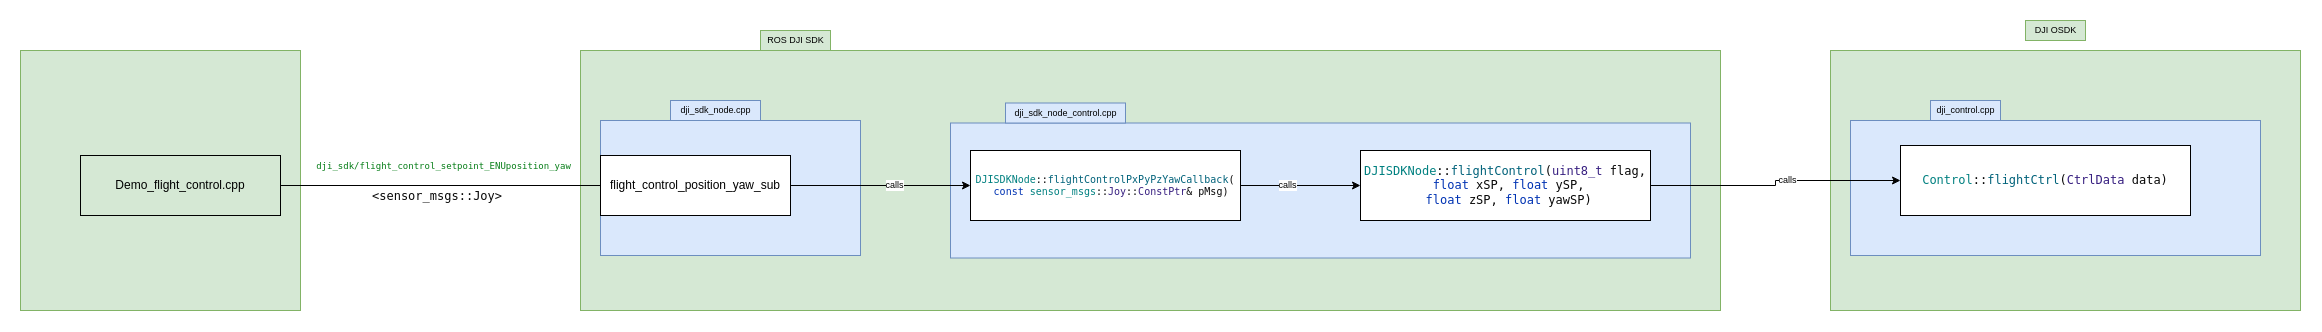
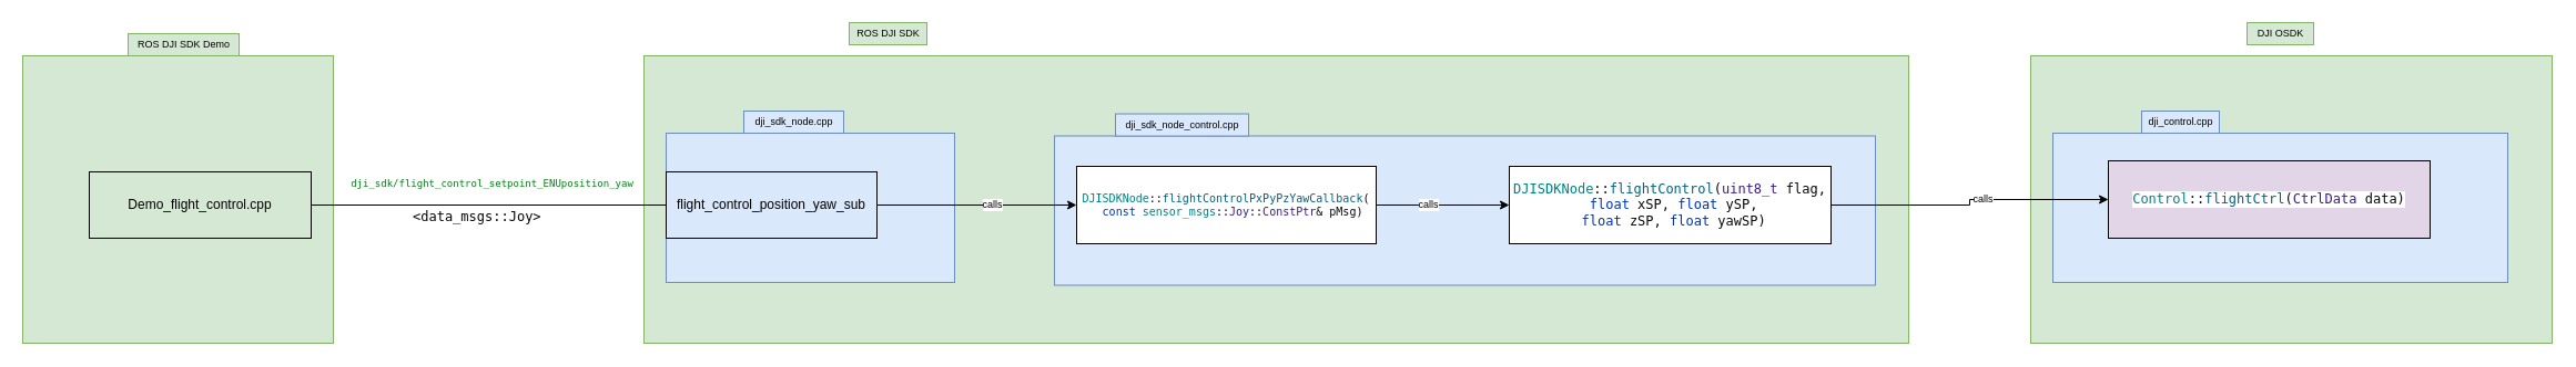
  <mxCell id="0" />
  <mxCell id="1" parent="0" />
  <mxCell id="2" value="" style="rounded=0;whiteSpace=wrap;html=1;fillColor=#d5e8d4;strokeColor=#82b366;" vertex="1" parent="1"><mxGeometry x="1830" y="50" width="470" height="260" as="geometry" /></mxCell>
  <mxCell id="3" value="" style="rounded=0;whiteSpace=wrap;html=1;fillColor=#dae8fc;strokeColor=#6c8ebf;" vertex="1" parent="1"><mxGeometry x="1850" y="120" width="410" height="135" as="geometry" /></mxCell>
  <mxCell id="4" value="" style="rounded=0;whiteSpace=wrap;html=1;fillColor=#d5e8d4;strokeColor=#82b366;" vertex="1" parent="1"><mxGeometry x="20" y="50" width="280" height="260" as="geometry" /></mxCell>
+ <mxCell id="5" value="ROS DJI SDK Demo" style="text;html=1;align=center;verticalAlign=middle;resizable=0;points=[];autosize=1;fontSize=9;fillColor=#d5e8d4;strokeColor=#82b366;" vertex="1" parent="1"><mxGeometry x="115" y="30" width="100" height="20" as="geometry" /></mxCell>
  <mxCell id="6" value="" style="rounded=0;whiteSpace=wrap;html=1;fillColor=#d5e8d4;strokeColor=#82b366;" vertex="1" parent="1"><mxGeometry x="580" y="50" width="1140" height="260" as="geometry" /></mxCell>
  <mxCell id="7" style="edgeStyle=orthogonalEdgeStyle;rounded=0;orthogonalLoop=1;jettySize=auto;html=1;exitX=1;exitY=0.5;exitDx=0;exitDy=0;entryX=0;entryY=0.5;entryDx=0;entryDy=0;endArrow=none;" edge="1" parent="1" source="9" target="13"><mxGeometry relative="1" as="geometry" /></mxCell>
  <mxCell id="8" value="&lt;pre style=&quot;background-color: rgb(255, 255, 255); color: rgb(8, 8, 8); font-family: &amp;quot;jetbrains mono&amp;quot;, monospace; font-size: 9px;&quot;&gt;&lt;span style=&quot;color: rgb(6, 125, 23); font-size: 9px;&quot;&gt;dji_sdk/flight_control_setpoint_ENUposition_yaw&lt;/span&gt;&lt;/pre&gt;" style="edgeLabel;html=1;align=center;verticalAlign=middle;resizable=0;points=[];fontSize=9;" vertex="1" connectable="0" parent="7"><mxGeometry x="0.187" y="-2" relative="1" as="geometry"><mxPoint x="-27.65" y="-22" as="offset" /></mxGeometry></mxCell>
  <mxCell id="9" value="Demo_flight_control.cpp" style="rounded=0;whiteSpace=wrap;html=1;fillColor=#d5e8d4;" vertex="1" parent="1"><mxGeometry x="80" y="155" width="200" height="60" as="geometry" /></mxCell>
- <mxCell id="10" value="&lt;pre style=&quot;background-color: #ffffff ; color: #080808 ; font-family: &amp;quot;jetbrains mono&amp;quot; , monospace ; font-size: 9.0pt&quot;&gt;&amp;lt;sensor_msgs::Joy&amp;gt;&lt;/pre&gt;" style="text;whiteSpace=wrap;html=1;fontSize=9;" vertex="1" parent="1"><mxGeometry x="370" y="170" width="160" height="50" as="geometry" /></mxCell>
- <mxCell id="11" value="ROS DJI SDK" style="text;html=1;align=center;verticalAlign=middle;resizable=0;points=[];autosize=1;fontSize=9;fillColor=#d5e8d4;strokeColor=#82b366;" vertex="1" parent="1"><mxGeometry x="760" y="30" width="70" height="20" as="geometry" /></mxCell>
+ <mxCell id="10" value="&lt;pre style=&quot;background-color: #ffffff ; color: #080808 ; font-family: &amp;quot;jetbrains mono&amp;quot; , monospace ; font-size: 9.0pt&quot;&gt;&amp;lt;data_msgs::Joy&amp;gt;&lt;/pre&gt;" style="text;whiteSpace=wrap;html=1;fontSize=9;" vertex="1" parent="1"><mxGeometry x="370" y="170" width="160" height="50" as="geometry" /></mxCell>
+ <mxCell id="11" value="ROS DJI SDK" style="text;html=1;align=center;verticalAlign=middle;resizable=0;points=[];autosize=1;fontSize=9;fillColor=#d5e8d4;strokeColor=#82b366;" vertex="1" parent="1"><mxGeometry x="765" y="20" width="70" height="20" as="geometry" /></mxCell>
  <mxCell id="12" value="" style="rounded=0;whiteSpace=wrap;html=1;fillColor=#dae8fc;strokeColor=#6c8ebf;" vertex="1" parent="1"><mxGeometry x="600" y="120" width="260" height="135" as="geometry" /></mxCell>
- <mxCell id="13" value="flight_control_position_yaw_sub" style="rounded=0;whiteSpace=wrap;html=1;" vertex="1" parent="1"><mxGeometry x="600" y="155" width="190" height="60" as="geometry" /></mxCell>
+ <mxCell id="13" value="flight_control_position_yaw_sub" style="rounded=0;whiteSpace=wrap;html=1;fillColor=#dae8fc;" vertex="1" parent="1"><mxGeometry x="600" y="155" width="190" height="60" as="geometry" /></mxCell>
  <mxCell id="14" value="dji_sdk_node.cpp" style="text;html=1;align=center;verticalAlign=middle;resizable=0;points=[];autosize=1;fontSize=9;fillColor=#dae8fc;strokeColor=#6c8ebf;" vertex="1" parent="1"><mxGeometry x="670" y="100" width="90" height="20" as="geometry" /></mxCell>
  <mxCell id="15" value="" style="rounded=0;whiteSpace=wrap;html=1;fillColor=#dae8fc;strokeColor=#6c8ebf;" vertex="1" parent="1"><mxGeometry x="950" y="122.5" width="740" height="135" as="geometry" /></mxCell>
  <mxCell id="16" value="dji_sdk_node_control.cpp" style="text;html=1;align=center;verticalAlign=middle;resizable=0;points=[];autosize=1;fontSize=9;fillColor=#dae8fc;strokeColor=#6c8ebf;" vertex="1" parent="1"><mxGeometry x="1005" y="102.5" width="120" height="20" as="geometry" /></mxCell>
  <mxCell id="17" style="edgeStyle=orthogonalEdgeStyle;rounded=0;orthogonalLoop=1;jettySize=auto;html=1;exitX=1;exitY=0.5;exitDx=0;exitDy=0;fontSize=9;" edge="1" parent="1" source="19" target="24"><mxGeometry relative="1" as="geometry" /></mxCell>
  <mxCell id="18" value="calls" style="edgeLabel;html=1;align=center;verticalAlign=middle;resizable=0;points=[];fontSize=9;" vertex="1" connectable="0" parent="17"><mxGeometry x="-0.237" y="1" relative="1" as="geometry"><mxPoint as="offset" /></mxGeometry></mxCell>
  <mxCell id="19" value="&lt;pre style=&quot;background-color: rgb(255 , 255 , 255) ; color: rgb(8 , 8 , 8) ; font-family: &amp;#34;jetbrains mono&amp;#34; , monospace ; font-size: 10px&quot;&gt;&lt;font style=&quot;font-size: 10px&quot;&gt;&lt;span style=&quot;color: #008080&quot;&gt;DJISDKNode&lt;/span&gt;::&lt;span style=&quot;color: #00627a&quot;&gt;flightControlPxPyPzYawCallback&lt;/span&gt;(&lt;br&gt;  &lt;span style=&quot;color: #0033b3&quot;&gt;const &lt;/span&gt;&lt;span style=&quot;color: #008080&quot;&gt;sensor_msgs&lt;/span&gt;::&lt;span style=&quot;color: #371f80&quot;&gt;Joy&lt;/span&gt;::&lt;span style=&quot;color: #371f80&quot;&gt;ConstPtr&lt;/span&gt;&amp;amp; pMsg)&lt;/font&gt;&lt;/pre&gt;" style="rounded=0;whiteSpace=wrap;html=1;" vertex="1" parent="1"><mxGeometry x="970" y="150" width="270" height="70" as="geometry" /></mxCell>
  <mxCell id="20" style="edgeStyle=orthogonalEdgeStyle;rounded=0;orthogonalLoop=1;jettySize=auto;html=1;exitX=1;exitY=0.5;exitDx=0;exitDy=0;entryX=0;entryY=0.5;entryDx=0;entryDy=0;fontSize=9;" edge="1" parent="1" source="13" target="19"><mxGeometry relative="1" as="geometry" /></mxCell>
  <mxCell id="21" value="calls" style="edgeLabel;html=1;align=center;verticalAlign=middle;resizable=0;points=[];fontSize=9;" vertex="1" connectable="0" parent="20"><mxGeometry x="0.142" y="1" relative="1" as="geometry"><mxPoint as="offset" /></mxGeometry></mxCell>
  <mxCell id="22" style="edgeStyle=orthogonalEdgeStyle;rounded=0;orthogonalLoop=1;jettySize=auto;html=1;exitX=1;exitY=0.5;exitDx=0;exitDy=0;fontSize=9;" edge="1" parent="1" source="24" target="27"><mxGeometry relative="1" as="geometry" /></mxCell>
  <mxCell id="23" value="calls" style="edgeLabel;html=1;align=center;verticalAlign=middle;resizable=0;points=[];fontSize=9;" vertex="1" connectable="0" parent="22"><mxGeometry x="0.106" y="1" relative="1" as="geometry"><mxPoint as="offset" /></mxGeometry></mxCell>
  <mxCell id="24" value="&lt;pre style=&quot;background-color: #ffffff ; color: #080808 ; font-family: &amp;#34;jetbrains mono&amp;#34; , monospace ; font-size: 9.0pt&quot;&gt;&lt;span style=&quot;color: #008080&quot;&gt;DJISDKNode&lt;/span&gt;::&lt;span style=&quot;color: #00627a&quot;&gt;flightControl&lt;/span&gt;(&lt;span style=&quot;color: #371f80&quot;&gt;uint8_t &lt;/span&gt;flag,&lt;br&gt; &lt;span style=&quot;color: #0033b3&quot;&gt;float &lt;/span&gt;xSP, &lt;span style=&quot;color: #0033b3&quot;&gt;float &lt;/span&gt;ySP,&lt;br&gt; &lt;span style=&quot;color: #0033b3&quot;&gt;float &lt;/span&gt;zSP, &lt;span style=&quot;color: #0033b3&quot;&gt;float &lt;/span&gt;yawSP)&lt;/pre&gt;" style="rounded=0;whiteSpace=wrap;html=1;" vertex="1" parent="1"><mxGeometry x="1360" y="150" width="290" height="70" as="geometry" /></mxCell>
  <mxCell id="25" value="DJI OSDK" style="text;html=1;align=center;verticalAlign=middle;resizable=0;points=[];autosize=1;fontSize=9;fillColor=#d5e8d4;strokeColor=#82b366;" vertex="1" parent="1"><mxGeometry x="2025" y="20" width="60" height="20" as="geometry" /></mxCell>
  <mxCell id="26" value="dji_control.cpp" style="text;html=1;align=center;verticalAlign=middle;resizable=0;points=[];autosize=1;fontSize=9;fillColor=#dae8fc;strokeColor=#6c8ebf;" vertex="1" parent="1"><mxGeometry x="1930" y="100" width="70" height="20" as="geometry" /></mxCell>
- <mxCell id="27" value="&lt;pre style=&quot;background-color: #ffffff ; color: #080808 ; font-family: &amp;#34;jetbrains mono&amp;#34; , monospace ; font-size: 9.0pt&quot;&gt;&lt;span style=&quot;color: #008080&quot;&gt;Control&lt;/span&gt;::&lt;span style=&quot;color: #00627a&quot;&gt;flightCtrl&lt;/span&gt;(&lt;span style=&quot;color: #371f80&quot;&gt;CtrlData &lt;/span&gt;data)&lt;br&gt;&lt;/pre&gt;" style="rounded=0;whiteSpace=wrap;html=1;" vertex="1" parent="1"><mxGeometry x="1900" y="145" width="290" height="70" as="geometry" /></mxCell>
+ <mxCell id="27" value="&lt;pre style=&quot;background-color: #ffffff ; color: #080808 ; font-family: &amp;#34;jetbrains mono&amp;#34; , monospace ; font-size: 9.0pt&quot;&gt;&lt;span style=&quot;color: #008080&quot;&gt;Control&lt;/span&gt;::&lt;span style=&quot;color: #00627a&quot;&gt;flightCtrl&lt;/span&gt;(&lt;span style=&quot;color: #371f80&quot;&gt;CtrlData &lt;/span&gt;data)&lt;br&gt;&lt;/pre&gt;" style="rounded=0;whiteSpace=wrap;html=1;fillColor=#e1d5e7;" vertex="1" parent="1"><mxGeometry x="1900" y="145" width="290" height="70" as="geometry" /></mxCell>
